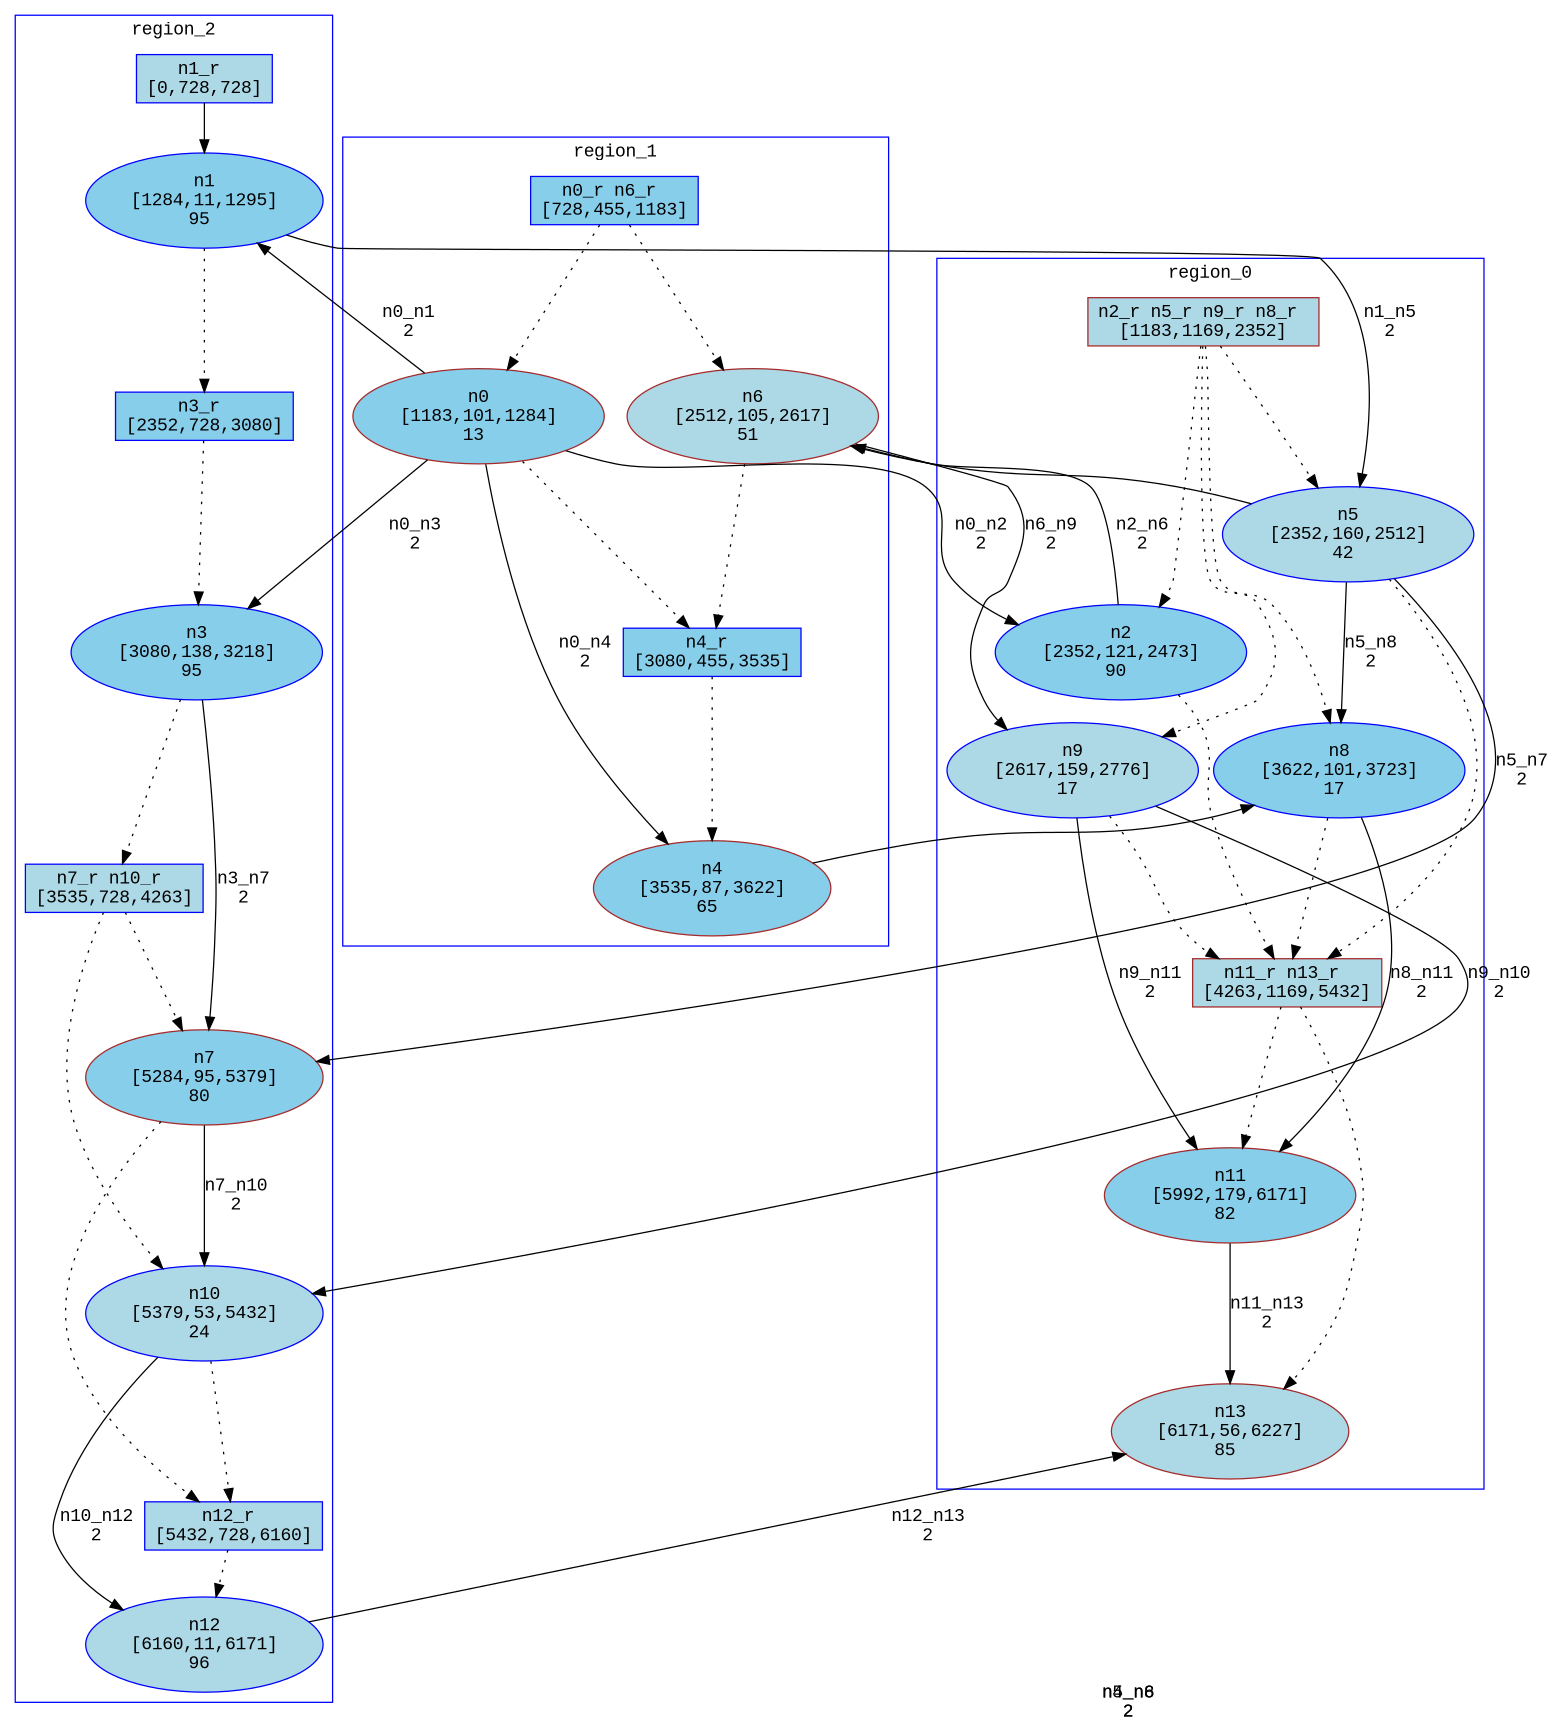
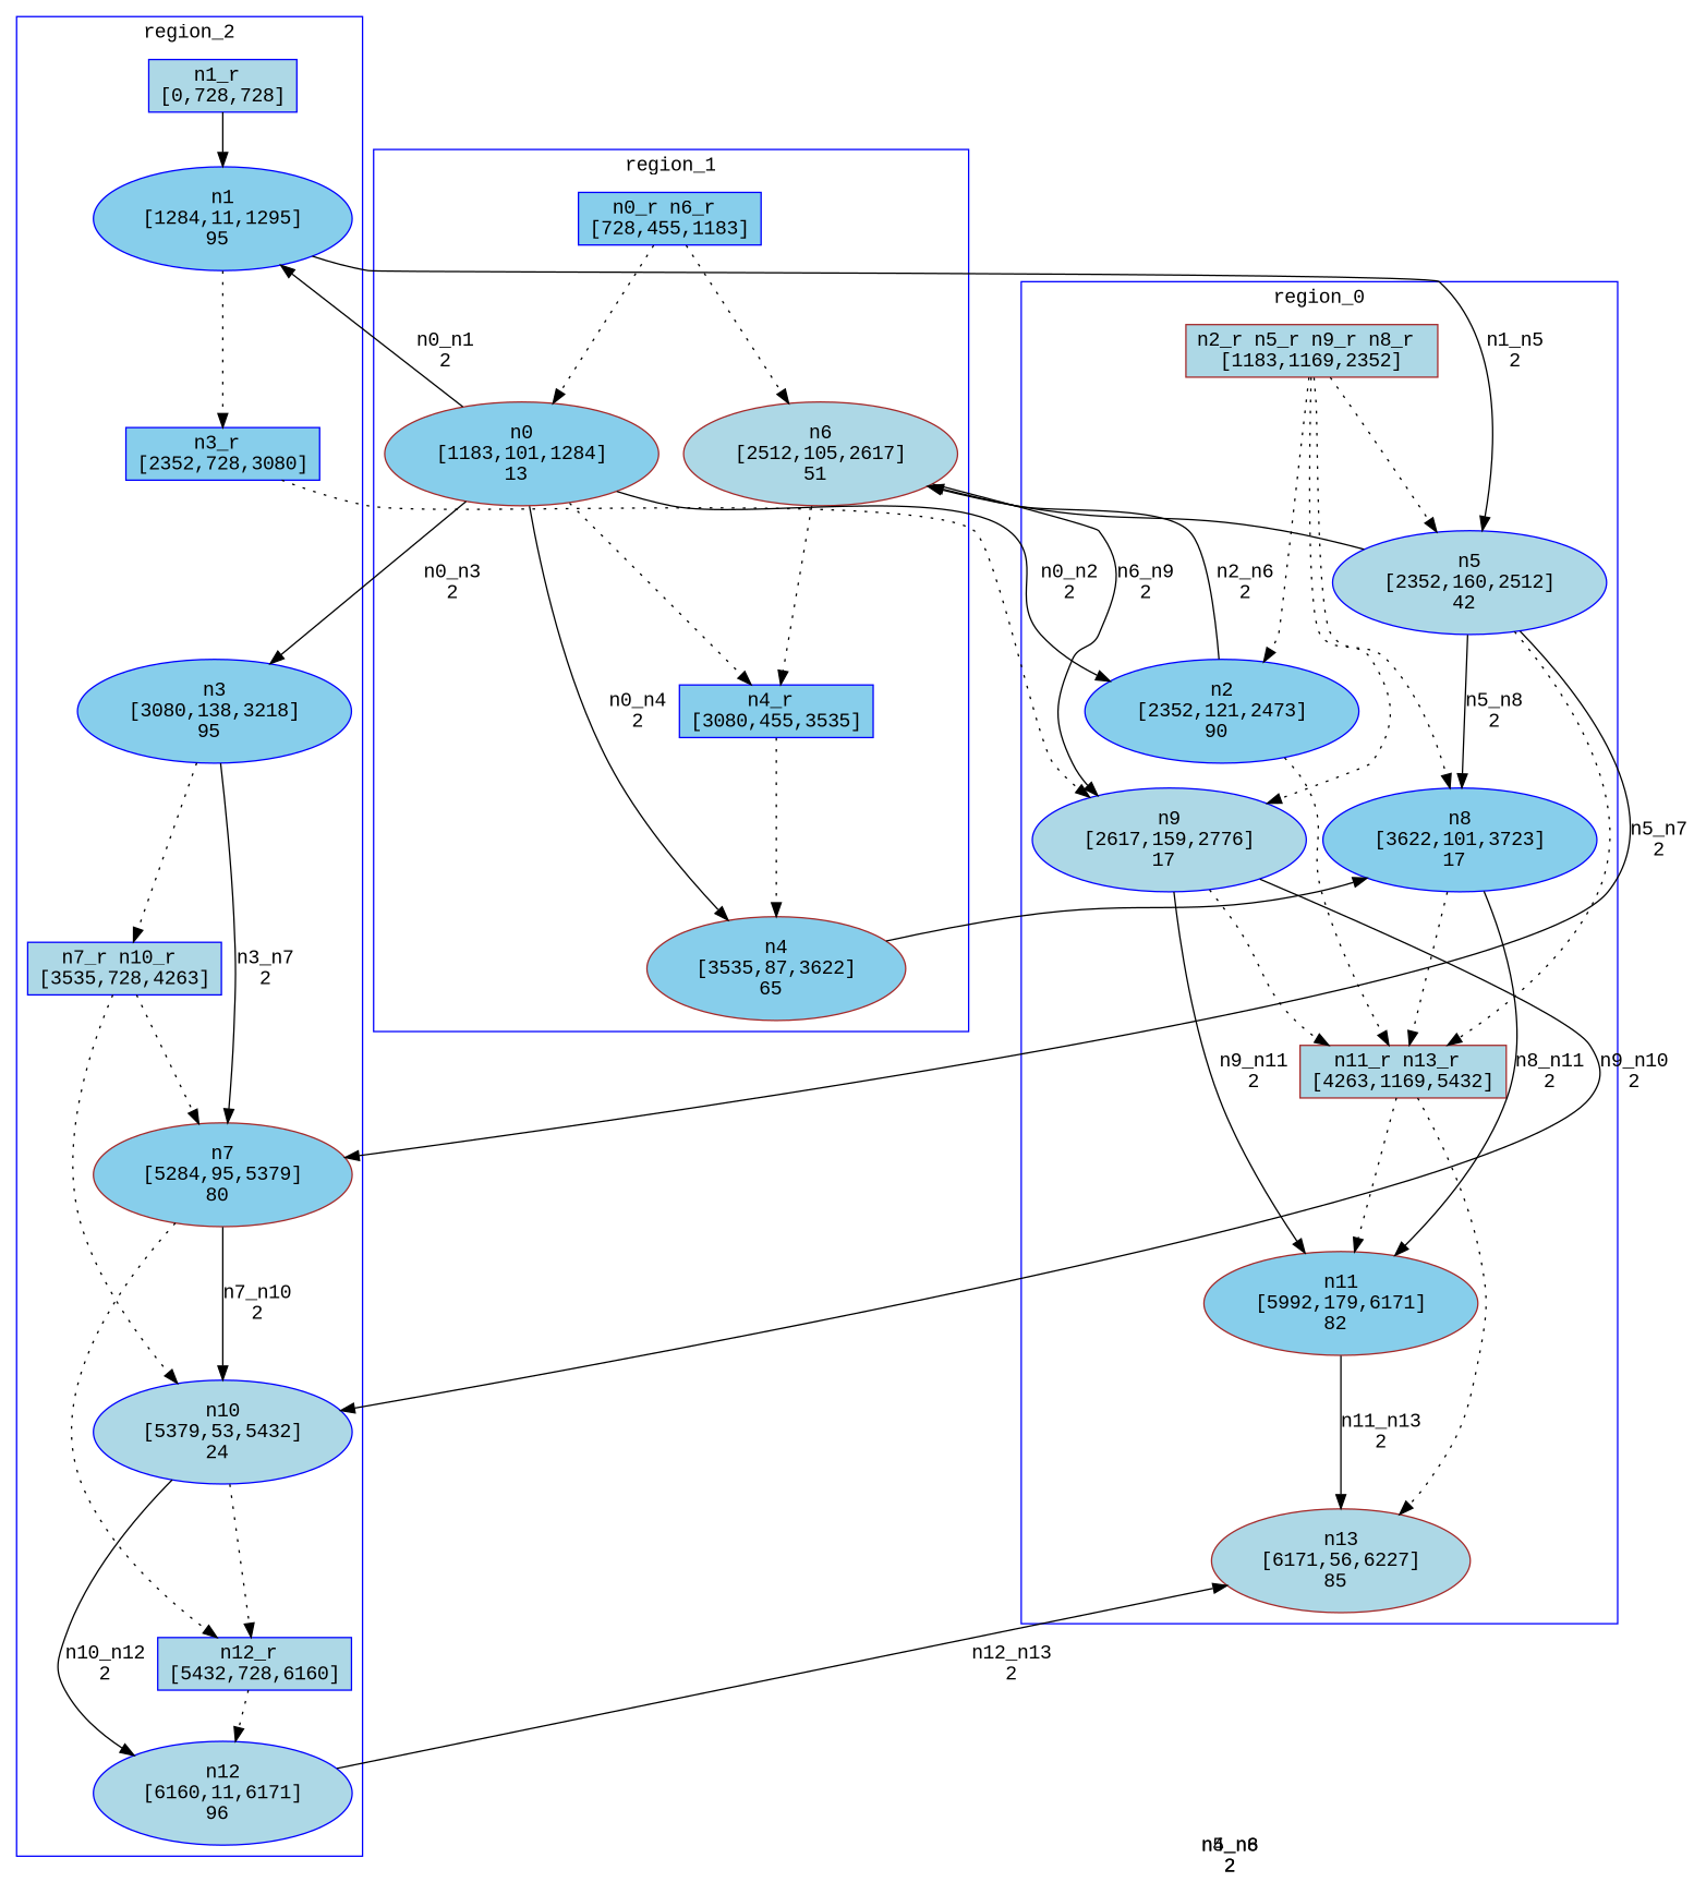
  digraph {
    fontname="Liberation Mono"
    node [color=blue fillcolor=lightblue fontname="Liberation Mono" style=filled]
    edge [fontname="Liberation Mono" style=dotted]
    n1 [color=brown label="n2_r n5_r n9_r n8_r \n[1183,1169,2352]" shape=box]
    n2 [fillcolor=skyblue label="n2\n[2352,121,2473]\n90 "]
    n3 [label="n5\n[2352,160,2512]\n42 "]
    n4 [label="n9\n[2617,159,2776]\n17 "]
    n5 [fillcolor=skyblue label="n8\n[3622,101,3723]\n17 "]
    n6 [color=brown label="n11_r n13_r \n[4263,1169,5432]" shape=box]
    n7 [color=brown fillcolor=skyblue label="n11\n[5992,179,6171]\n82 "]
    n8 [color=brown label="n13\n[6171,56,6227]\n85 "]
    n9 [fillcolor=skyblue label="n0_r n6_r \n[728,455,1183]" shape=box]
    n10 [color=brown fillcolor=skyblue label="n0\n[1183,101,1284]\n13 "]
    n11 [color=brown label="n6\n[2512,105,2617]\n51 "]
    n12 [fillcolor=skyblue label="n4_r \n[3080,455,3535]" shape=box]
    n13 [color=brown fillcolor=skyblue label="n4\n[3535,87,3622]\n65 "]
    n14 [label="n1_r \n[0,728,728]" shape=box]
    n15 [fillcolor=skyblue label="n1\n[1284,11,1295]\n95 "]
    n16 [fillcolor=skyblue label="n3_r \n[2352,728,3080]" shape=box]
    n17 [fillcolor=skyblue label="n3\n[3080,138,3218]\n95 "]
    n18 [label="n7_r n10_r \n[3535,728,4263]" shape=box]
    n19 [color=brown fillcolor=skyblue label="n7\n[5284,95,5379]\n80 "]
    n20 [label="n10\n[5379,53,5432]\n24 "]
    n21 [label="n12_r \n[5432,728,6160]" shape=box]
    n22 [label="n12\n[6160,11,6171]\n96 "]
    subgraph cluster_1 {
      color=blue
      label=region_0
      stytle=filled
      n1
      n2
      n3
      n4
      n5
      n6
      n7
      n8
    }
    subgraph cluster_2 {
      color=blue
      label=region_1
      stytle=filled
      n9
      n10
      n11
      n12
      n13
    }
    subgraph cluster_3 {
      color=blue
      label=region_2
      stytle=filled
      n14
      n15
      n16
      n17
      n18
      n19
      n20
      n21
      n22
    }
    n1 -> n2
    n1 -> n3
    n1 -> n4
    n1 -> n5
    n2 -> n6
    n2 -> n11 [label="n2_n6\n2" style=""]
    n3 -> n5 [label="n5_n8\n2" style=""]
    n3 -> n6
    n3 -> n11 [label="n5_n6\n2" style=""]
    n3 -> n19 [label="n5_n7\n2" style=""]
    n4 -> n6
    n4 -> n7 [label="n9_n11\n2" style=""]
    n4 -> n20 [label="n9_n10\n2" style=""]
    n5 -> n6
    n5 -> n7 [label="n8_n11\n2" style=""]
    n6 -> n7
    n6 -> n8
    n7 -> n8 [label="n11_n13\n2" style=""]
    n9 -> n10
    n9 -> n11
    n10 -> n2 [label="n0_n2\n2" style=""]
    n10 -> n12
    n10 -> n13 [label="n0_n4\n2" style=""]
    n10 -> n15 [label="n0_n1\n2" style=""]
    n10 -> n17 [label="n0_n3\n2" style=""]
    n11 -> n4 [label="n6_n9\n2" style=""]
    n11 -> n12
    n12 -> n13
    n13 -> n5 [label="n4_n8\n2" style=""]
    n14 -> n15 [style=solid]
    n15 -> n3 [label="n1_n5\n2" style=""]
    n15 -> n16
-   n16 -> n17
+   n16 -> n4
    n17 -> n18
    n17 -> n19 [label="n3_n7\n2" style=""]
    n18 -> n19
    n18 -> n20
    n19 -> n20 [label="n7_n10\n2" style=""]
    n19 -> n21
    n20 -> n21
    n20 -> n22 [label="n10_n12\n2" style=""]
    n21 -> n22
    n22 -> n8 [label="n12_n13\n2" style=""]
  }
